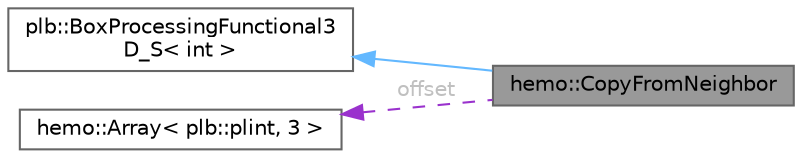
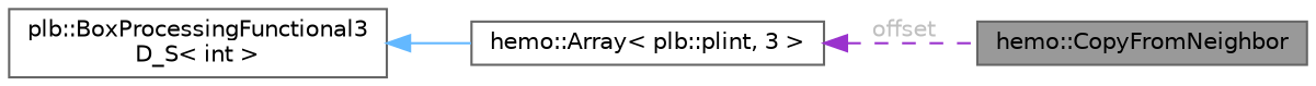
  digraph {
    rankdir=LR
    node [color=gray40 fillcolor=white fontname=Helvetica fontsize=10 shape=box style=filled]
    edge [dir=back fontname=Helvetica fontsize=10 labelfontname=Helvetica labelfontsize=10]
    n1 [fillcolor=grey60 fontcolor=black height=0.2 label="hemo::CopyFromNeighbor" width=0.4]
    n2 [height=0.2 label="plb::BoxProcessingFunctional3\lD_S\< int \>" width=0.4]
    n3 [height=0.2 label="hemo::Array\< plb::plint, 3 \>" width=0.4]
-   n2 -> n1 [color=steelblue1 style=solid]
+   n2 -> n3 [color=steelblue1 style=solid]
    n3 -> n1 [color=darkorchid3 fontcolor=grey label=" offset" style=dashed]
  }
